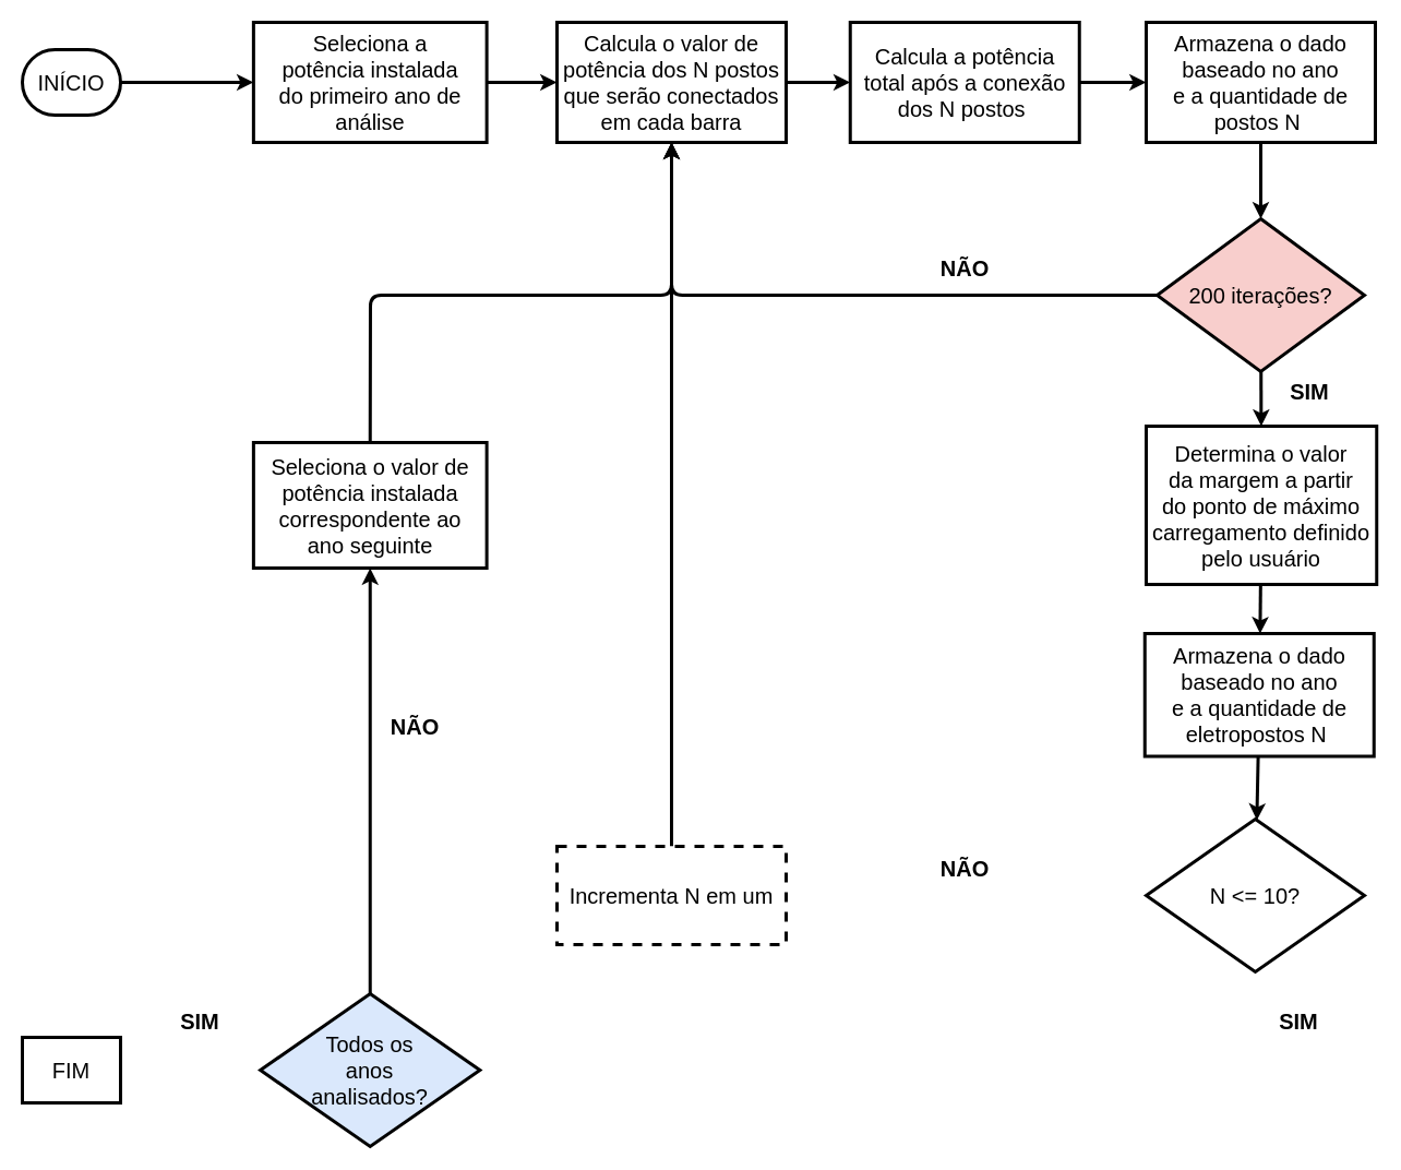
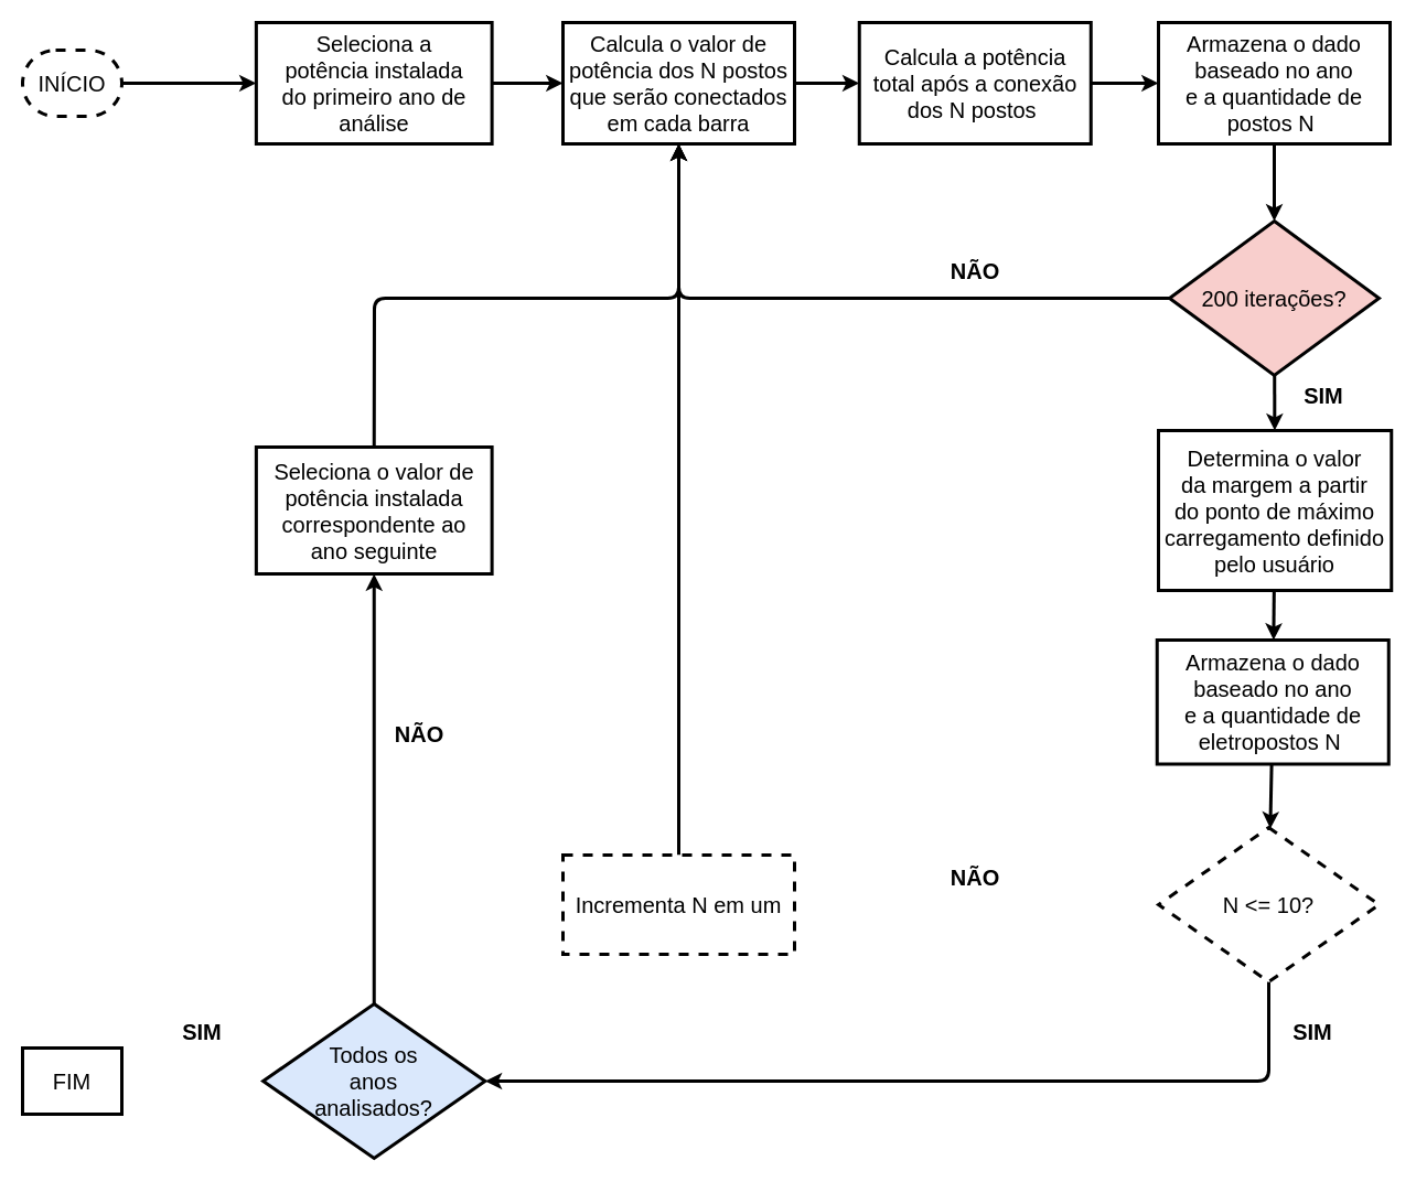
  <mxCell id="0" />
  <mxCell id="1" parent="0" />
- <mxCell id="2" value="&lt;font style=&quot;font-size: 20px;&quot;&gt;INÍCIO&lt;/font&gt;" style="rounded=1;whiteSpace=wrap;html=1;arcSize=50;strokeWidth=3;fontSize=20;" parent="1" vertex="1"><mxGeometry x="20" y="45" width="90" height="60" as="geometry" /></mxCell>
+ <mxCell id="2" value="&lt;font style=&quot;font-size: 20px;&quot;&gt;INÍCIO&lt;/font&gt;" style="rounded=1;whiteSpace=wrap;html=1;arcSize=50;strokeWidth=3;fontSize=20;dashed=1;" parent="1" vertex="1"><mxGeometry x="20" y="45" width="90" height="60" as="geometry" /></mxCell>
  <mxCell id="3" style="edgeStyle=none;html=1;exitX=1;exitY=0.5;exitDx=0;exitDy=0;entryX=0;entryY=0.5;entryDx=0;entryDy=0;strokeWidth=3;fontSize=20;" parent="1" source="2" target="5" edge="1"><mxGeometry relative="1" as="geometry"><mxPoint x="160" y="75" as="sourcePoint" /></mxGeometry></mxCell>
  <mxCell id="4" value="" style="edgeStyle=none;html=1;strokeWidth=3;fontSize=20;" parent="1" source="5" target="10" edge="1"><mxGeometry relative="1" as="geometry" /></mxCell>
  <mxCell id="5" value="&lt;span style=&quot;font-size: 20px;&quot;&gt;Seleciona a&lt;br style=&quot;font-size: 20px;&quot;&gt;potência instalada do&amp;nbsp;primeiro ano de análise&lt;/span&gt;" style="rounded=0;whiteSpace=wrap;html=1;strokeWidth=3;fontSize=20;" parent="1" vertex="1"><mxGeometry x="231.87" y="20" width="213.75" height="110" as="geometry" /></mxCell>
  <mxCell id="6" style="edgeStyle=none;html=1;exitX=0.5;exitY=0;exitDx=0;exitDy=0;entryX=0.5;entryY=1;entryDx=0;entryDy=0;strokeWidth=3;fontSize=20;" parent="1" source="7" target="29" edge="1"><mxGeometry relative="1" as="geometry" /></mxCell>
  <mxCell id="7" value="&lt;font style=&quot;font-size: 20px;&quot;&gt;Todos os&lt;br style=&quot;font-size: 20px;&quot;&gt;anos&lt;br style=&quot;font-size: 20px;&quot;&gt;analisados?&lt;/font&gt;" style="rhombus;whiteSpace=wrap;html=1;strokeWidth=3;fontSize=20;fillColor=#dae8fc;" parent="1" vertex="1"><mxGeometry x="238.12" y="910" width="201.25" height="140" as="geometry" /></mxCell>
  <mxCell id="8" value="&lt;font style=&quot;font-size: 20px;&quot;&gt;NÃO&lt;/font&gt;" style="text;strokeColor=none;align=center;fillColor=none;html=1;verticalAlign=middle;whiteSpace=wrap;rounded=0;fontStyle=1;fontSize=20;" parent="1" vertex="1"><mxGeometry x="853.75" y="780" width="60" height="30" as="geometry" /></mxCell>
  <mxCell id="9" value="" style="edgeStyle=none;html=1;strokeWidth=3;fontSize=20;exitX=1;exitY=0.5;exitDx=0;exitDy=0;" parent="1" source="10" target="12" edge="1"><mxGeometry relative="1" as="geometry"><Array as="points" /></mxGeometry></mxCell>
  <mxCell id="10" value="&lt;font style=&quot;font-size: 20px;&quot;&gt;Calcula o valor de potência dos N postos que serão conectados em cada barra&lt;/font&gt;" style="rounded=0;whiteSpace=wrap;html=1;strokeWidth=3;fontSize=20;" parent="1" vertex="1"><mxGeometry x="510" y="20" width="210" height="110" as="geometry" /></mxCell>
  <mxCell id="11" value="" style="edgeStyle=none;html=1;strokeWidth=3;fontSize=20;" parent="1" source="12" target="25" edge="1"><mxGeometry relative="1" as="geometry" /></mxCell>
  <mxCell id="12" value="&lt;font style=&quot;font-size: 20px;&quot;&gt;Calcula a potência&lt;br style=&quot;font-size: 20px;&quot;&gt;total após a conexão dos&amp;nbsp;N postos&amp;nbsp;&lt;/font&gt;" style="rounded=0;whiteSpace=wrap;html=1;strokeWidth=3;fontSize=20;" parent="1" vertex="1"><mxGeometry x="778.75" y="20" width="210" height="110" as="geometry" /></mxCell>
  <mxCell id="13" style="edgeStyle=none;html=1;exitX=0;exitY=0.5;exitDx=0;exitDy=0;entryX=0.5;entryY=1;entryDx=0;entryDy=0;strokeWidth=3;fontSize=20;" parent="1" source="15" target="10" edge="1"><mxGeometry relative="1" as="geometry"><Array as="points"><mxPoint x="615" y="270" /></Array></mxGeometry></mxCell>
  <mxCell id="14" value="" style="edgeStyle=none;html=1;strokeWidth=3;fontSize=20;" parent="1" source="15" target="19" edge="1"><mxGeometry relative="1" as="geometry" /></mxCell>
  <mxCell id="15" value="&lt;font style=&quot;font-size: 20px;&quot;&gt;200 iterações?&lt;/font&gt;" style="rhombus;whiteSpace=wrap;html=1;strokeWidth=3;fontSize=20;fillColor=#f8cecc;" parent="1" vertex="1"><mxGeometry x="1060" y="200" width="190" height="140" as="geometry" /></mxCell>
- <mxCell id="17" value="&lt;font style=&quot;font-size: 20px;&quot;&gt;N &amp;lt;= 10?&lt;/font&gt;" style="rhombus;whiteSpace=wrap;html=1;strokeWidth=3;fontSize=20;" parent="1" vertex="1"><mxGeometry x="1050" y="750" width="200" height="140" as="geometry" /></mxCell>
+ <mxCell id="16" style="edgeStyle=none;html=1;exitX=0.5;exitY=1;exitDx=0;exitDy=0;entryX=1;entryY=0.5;entryDx=0;entryDy=0;strokeWidth=3;fontSize=20;" parent="1" source="17" target="7" edge="1"><mxGeometry relative="1" as="geometry"><Array as="points"><mxPoint x="1150" y="980" /></Array></mxGeometry></mxCell>
+ <mxCell id="17" value="&lt;font style=&quot;font-size: 20px;&quot;&gt;N &amp;lt;= 10?&lt;/font&gt;" style="rhombus;whiteSpace=wrap;html=1;strokeWidth=3;fontSize=20;dashed=1;" parent="1" vertex="1"><mxGeometry x="1050" y="750" width="200" height="140" as="geometry" /></mxCell>
  <mxCell id="18" value="" style="edgeStyle=none;html=1;strokeWidth=3;fontSize=20;" parent="1" source="19" target="27" edge="1"><mxGeometry relative="1" as="geometry" /></mxCell>
  <mxCell id="19" value="&lt;font style=&quot;font-size: 20px;&quot;&gt;Determina o valor&lt;br style=&quot;font-size: 20px;&quot;&gt;da margem a partir&lt;br style=&quot;font-size: 20px;&quot;&gt;do ponto de máximo carregamento definido pelo usuário&lt;br style=&quot;font-size: 20px;&quot;&gt;&lt;/font&gt;" style="rounded=0;whiteSpace=wrap;html=1;strokeWidth=3;fontSize=20;" parent="1" vertex="1"><mxGeometry x="1050" y="390" width="211.25" height="145" as="geometry" /></mxCell>
  <mxCell id="20" value="" style="edgeStyle=none;html=1;strokeWidth=3;fontSize=20;" parent="1" source="21" target="10" edge="1"><mxGeometry relative="1" as="geometry" /></mxCell>
  <mxCell id="21" value="&lt;font style=&quot;font-size: 20px;&quot;&gt;Incrementa N em um&lt;/font&gt;" style="rounded=0;whiteSpace=wrap;html=1;strokeWidth=3;fontSize=20;dashed=1;" parent="1" vertex="1"><mxGeometry x="510" y="775" width="210" height="90" as="geometry" /></mxCell>
  <mxCell id="22" value="&lt;font style=&quot;font-size: 20px;&quot;&gt;NÃO&lt;/font&gt;" style="text;strokeColor=none;align=center;fillColor=none;html=1;verticalAlign=middle;whiteSpace=wrap;rounded=0;fontStyle=1;fontSize=20;" parent="1" vertex="1"><mxGeometry x="350" y="650" width="60" height="30" as="geometry" /></mxCell>
  <mxCell id="23" value="&lt;font style=&quot;font-size: 20px;&quot;&gt;FIM&lt;/font&gt;" style="whiteSpace=wrap;html=1;arcSize=50;strokeWidth=3;fontSize=20;rounded=0;" parent="1" vertex="1"><mxGeometry x="20" y="950" width="90" height="60" as="geometry" /></mxCell>
  <mxCell id="24" value="" style="edgeStyle=none;html=1;strokeWidth=3;fontSize=20;" parent="1" source="25" target="15" edge="1"><mxGeometry relative="1" as="geometry" /></mxCell>
  <mxCell id="25" value="&lt;font style=&quot;font-size: 20px;&quot;&gt;Armazena o dado baseado no ano&lt;br style=&quot;font-size: 20px;&quot;&gt;e a quantidade de postos N&amp;nbsp;&lt;/font&gt;" style="rounded=0;whiteSpace=wrap;html=1;strokeWidth=3;fontSize=20;" parent="1" vertex="1"><mxGeometry x="1050" y="20" width="210" height="110" as="geometry" /></mxCell>
  <mxCell id="26" value="" style="edgeStyle=none;html=1;strokeWidth=3;fontSize=20;" parent="1" source="27" target="17" edge="1"><mxGeometry relative="1" as="geometry" /></mxCell>
  <mxCell id="27" value="&lt;font style=&quot;font-size: 20px;&quot;&gt;Armazena o dado baseado no ano&lt;br style=&quot;font-size: 20px;&quot;&gt;e a quantidade de eletropostos N&amp;nbsp;&lt;/font&gt;" style="rounded=0;whiteSpace=wrap;html=1;strokeWidth=3;fontSize=20;" parent="1" vertex="1"><mxGeometry x="1048.75" y="580" width="210" height="112.5" as="geometry" /></mxCell>
  <mxCell id="28" style="edgeStyle=none;html=1;exitX=0.5;exitY=0;exitDx=0;exitDy=0;strokeWidth=3;fontSize=20;" parent="1" source="29" edge="1"><mxGeometry relative="1" as="geometry"><mxPoint x="615" y="130" as="targetPoint" /><Array as="points"><mxPoint x="339" y="270" /><mxPoint x="615" y="270" /></Array></mxGeometry></mxCell>
  <mxCell id="29" value="&lt;font style=&quot;font-size: 20px;&quot;&gt;Seleciona o valor de potência instalada correspondente ao&lt;br&gt;ano seguinte&lt;/font&gt;" style="rounded=0;whiteSpace=wrap;html=1;strokeWidth=3;fontSize=20;" parent="1" vertex="1"><mxGeometry x="231.87" y="405" width="213.75" height="115" as="geometry" /></mxCell>
  <mxCell id="30" value="&lt;font style=&quot;font-size: 20px;&quot;&gt;NÃO&lt;/font&gt;" style="text;strokeColor=none;align=center;fillColor=none;html=1;verticalAlign=middle;whiteSpace=wrap;rounded=0;fontStyle=1;fontSize=20;" parent="1" vertex="1"><mxGeometry x="853.75" y="230" width="60" height="30" as="geometry" /></mxCell>
  <mxCell id="31" value="&lt;font style=&quot;font-size: 20px;&quot;&gt;SIM&lt;/font&gt;" style="text;strokeColor=none;align=center;fillColor=none;html=1;verticalAlign=middle;whiteSpace=wrap;rounded=0;fontStyle=1;fontSize=20;" parent="1" vertex="1"><mxGeometry x="1170" y="343" width="60" height="30" as="geometry" /></mxCell>
  <mxCell id="32" value="&lt;font style=&quot;font-size: 20px;&quot;&gt;SIM&lt;/font&gt;" style="text;strokeColor=none;align=center;fillColor=none;html=1;verticalAlign=middle;whiteSpace=wrap;rounded=0;fontStyle=1;fontSize=20;" parent="1" vertex="1"><mxGeometry x="1160" y="920" width="60" height="30" as="geometry" /></mxCell>
  <mxCell id="33" value="&lt;font style=&quot;font-size: 20px;&quot;&gt;SIM&lt;/font&gt;" style="text;strokeColor=none;align=center;fillColor=none;html=1;verticalAlign=middle;whiteSpace=wrap;rounded=0;fontStyle=1;fontSize=20;" vertex="1" parent="1"><mxGeometry x="154" y="920" width="58" height="30" as="geometry" /></mxCell>
